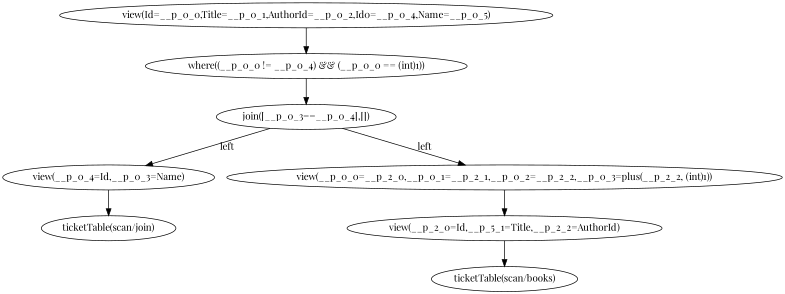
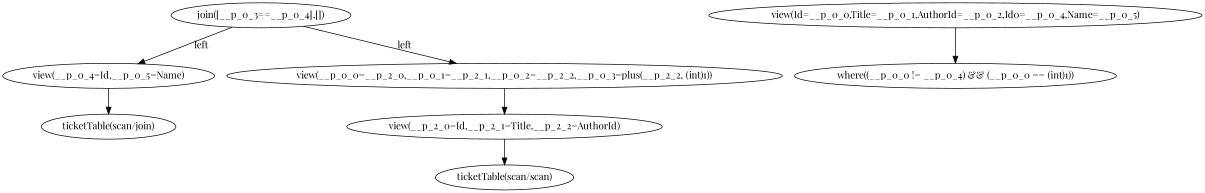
  digraph {
    fontname="Playfair Display"
    node [fontname="Playfair Display"]
    edge [fontname="Playfair Display"]
    n1 [label="ticketTable(scan/join)"]
-   n2 [label="ticketTable(scan/books)"]
-   n3 [label="view(__p_0_4=Id,__p_0_3=Name)"]
-   n4 [label="view(__p_2_0=Id,__p_5_1=Title,__p_2_2=AuthorId)"]
+   n2 [label="ticketTable(scan/scan)"]
+   n3 [label="view(__p_0_4=Id,__p_0_5=Name)"]
+   n4 [label="view(__p_2_0=Id,__p_2_1=Title,__p_2_2=AuthorId)"]
    n5 [label="view(__p_0_0=__p_2_0,__p_0_1=__p_2_1,__p_0_2=__p_2_2,__p_0_3=plus(__p_2_2, (int)1))"]
    n6 [label="join([__p_0_3==__p_0_4],[])"]
    n7 [label="where((__p_0_0 != __p_0_4) && (__p_0_0 == (int)1))"]
    n8 [label="view(Id=__p_0_0,Title=__p_0_1,AuthorId=__p_0_2,Id0=__p_0_4,Name=__p_0_5)"]
    n3 -> n1
    n4 -> n2
    n5 -> n4
    n6 -> n3 [label=left]
    n6 -> n5 [label=left]
-   n7 -> n6
    n8 -> n7
  }
